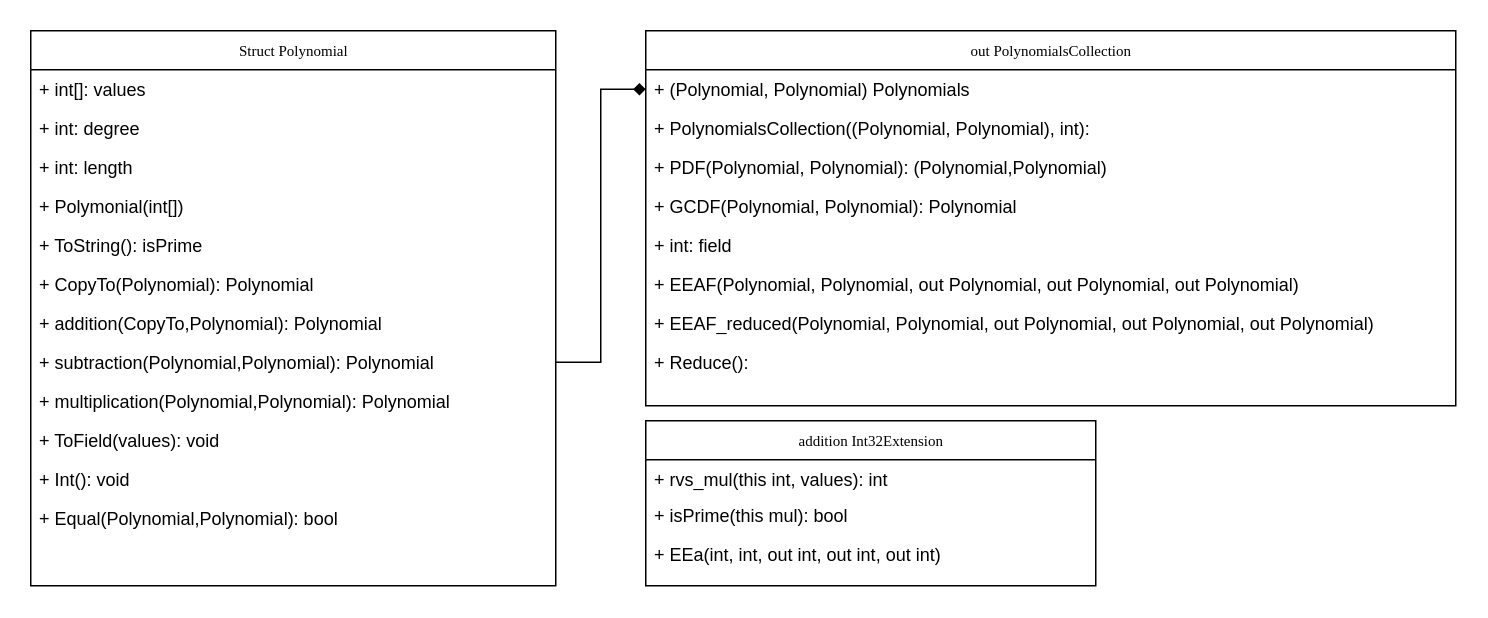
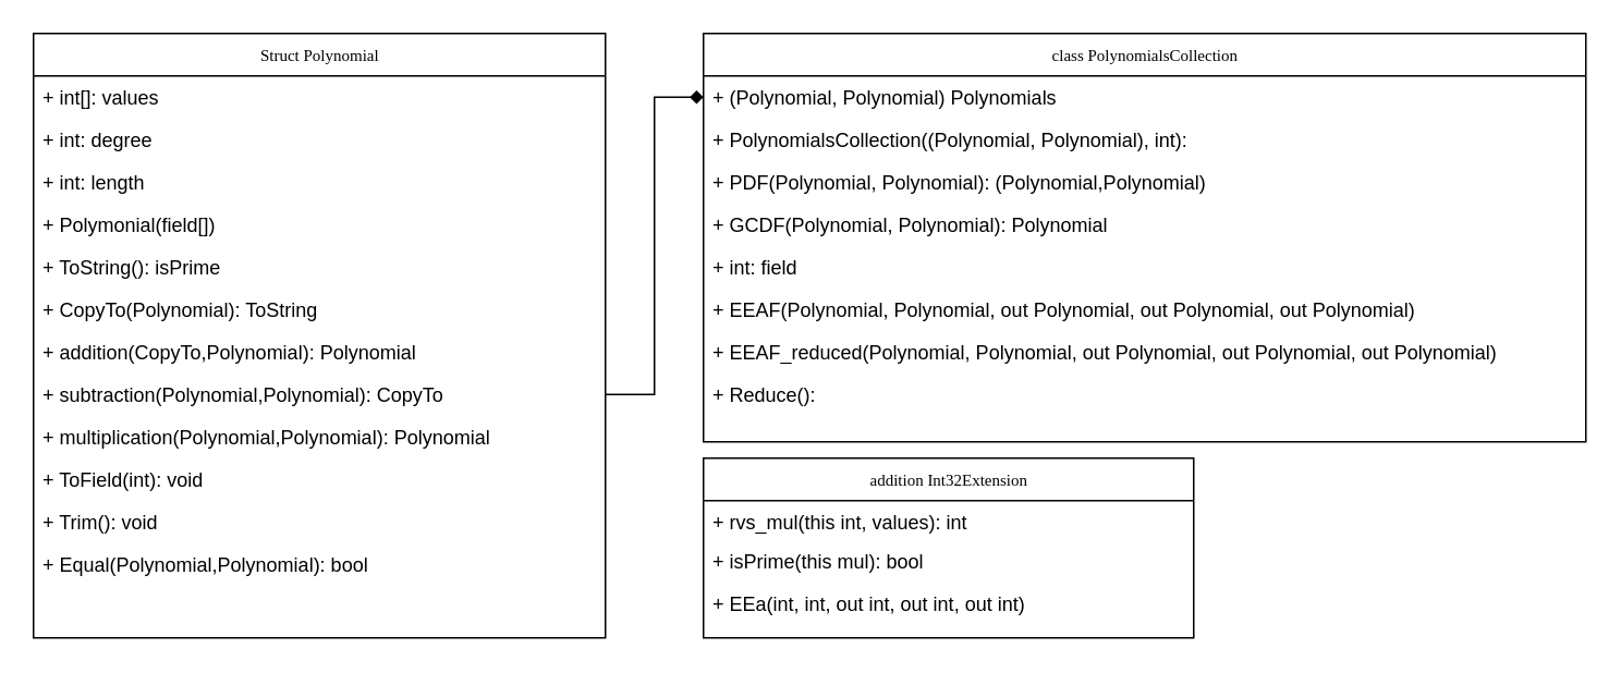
  <mxCell id="0" />
  <mxCell id="1" parent="0" />
  <mxCell id="2" value="Struct Polynomial" style="swimlane;html=1;fontStyle=0;childLayout=stackLayout;horizontal=1;startSize=26;fillColor=none;horizontalStack=0;resizeParent=1;resizeLast=0;collapsible=1;marginBottom=0;swimlaneFillColor=#ffffff;rounded=0;shadow=0;comic=0;labelBackgroundColor=none;strokeWidth=1;fontFamily=Verdana;fontSize=10;align=center;" vertex="1" parent="1"><mxGeometry x="20" y="20" width="350" height="370" as="geometry" /></mxCell>
  <mxCell id="3" value="+ int[]: values" style="text;html=1;strokeColor=none;fillColor=none;align=left;verticalAlign=top;spacingLeft=4;spacingRight=4;whiteSpace=wrap;overflow=hidden;rotatable=0;points=[[0,0.5],[1,0.5]];portConstraint=eastwest;" vertex="1" parent="2"><mxGeometry y="26" width="350" height="26" as="geometry" /></mxCell>
  <mxCell id="4" value="+ int: degree" style="text;html=1;strokeColor=none;fillColor=none;align=left;verticalAlign=top;spacingLeft=4;spacingRight=4;whiteSpace=wrap;overflow=hidden;rotatable=0;points=[[0,0.5],[1,0.5]];portConstraint=eastwest;" vertex="1" parent="2"><mxGeometry y="52" width="350" height="26" as="geometry" /></mxCell>
  <mxCell id="5" value="+ int: length" style="text;html=1;strokeColor=none;fillColor=none;align=left;verticalAlign=top;spacingLeft=4;spacingRight=4;whiteSpace=wrap;overflow=hidden;rotatable=0;points=[[0,0.5],[1,0.5]];portConstraint=eastwest;" vertex="1" parent="2"><mxGeometry y="78" width="350" height="26" as="geometry" /></mxCell>
- <mxCell id="6" value="+ Polymonial(int[])" style="text;html=1;strokeColor=none;fillColor=none;align=left;verticalAlign=top;spacingLeft=4;spacingRight=4;whiteSpace=wrap;overflow=hidden;rotatable=0;points=[[0,0.5],[1,0.5]];portConstraint=eastwest;" vertex="1" parent="2"><mxGeometry y="104" width="350" height="26" as="geometry" /></mxCell>
+ <mxCell id="6" value="+ Polymonial(field[])" style="text;html=1;strokeColor=none;fillColor=none;align=left;verticalAlign=top;spacingLeft=4;spacingRight=4;whiteSpace=wrap;overflow=hidden;rotatable=0;points=[[0,0.5],[1,0.5]];portConstraint=eastwest;" vertex="1" parent="2"><mxGeometry y="104" width="350" height="26" as="geometry" /></mxCell>
  <mxCell id="7" value="+ ToString():&amp;nbsp;isPrime" style="text;html=1;strokeColor=none;fillColor=none;align=left;verticalAlign=top;spacingLeft=4;spacingRight=4;whiteSpace=wrap;overflow=hidden;rotatable=0;points=[[0,0.5],[1,0.5]];portConstraint=eastwest;" vertex="1" parent="2"><mxGeometry y="130" width="350" height="26" as="geometry" /></mxCell>
- <mxCell id="8" value="+ CopyTo(Polynomial): Polynomial" style="text;html=1;strokeColor=none;fillColor=none;align=left;verticalAlign=top;spacingLeft=4;spacingRight=4;whiteSpace=wrap;overflow=hidden;rotatable=0;points=[[0,0.5],[1,0.5]];portConstraint=eastwest;" vertex="1" parent="2"><mxGeometry y="156" width="350" height="26" as="geometry" /></mxCell>
+ <mxCell id="8" value="+ CopyTo(Polynomial): ToString" style="text;html=1;strokeColor=none;fillColor=none;align=left;verticalAlign=top;spacingLeft=4;spacingRight=4;whiteSpace=wrap;overflow=hidden;rotatable=0;points=[[0,0.5],[1,0.5]];portConstraint=eastwest;" vertex="1" parent="2"><mxGeometry y="156" width="350" height="26" as="geometry" /></mxCell>
  <mxCell id="9" value="+ addition(CopyTo,Polynomial): Polynomial" style="text;html=1;strokeColor=none;fillColor=none;align=left;verticalAlign=top;spacingLeft=4;spacingRight=4;whiteSpace=wrap;overflow=hidden;rotatable=0;points=[[0,0.5],[1,0.5]];portConstraint=eastwest;" vertex="1" parent="2"><mxGeometry y="182" width="350" height="26" as="geometry" /></mxCell>
- <mxCell id="10" value="+ subtraction(Polynomial,Polynomial): Polynomial" style="text;html=1;strokeColor=none;fillColor=none;align=left;verticalAlign=top;spacingLeft=4;spacingRight=4;whiteSpace=wrap;overflow=hidden;rotatable=0;points=[[0,0.5],[1,0.5]];portConstraint=eastwest;" vertex="1" parent="2"><mxGeometry y="208" width="350" height="26" as="geometry" /></mxCell>
+ <mxCell id="10" value="+ subtraction(Polynomial,Polynomial): CopyTo" style="text;html=1;strokeColor=none;fillColor=none;align=left;verticalAlign=top;spacingLeft=4;spacingRight=4;whiteSpace=wrap;overflow=hidden;rotatable=0;points=[[0,0.5],[1,0.5]];portConstraint=eastwest;" vertex="1" parent="2"><mxGeometry y="208" width="350" height="26" as="geometry" /></mxCell>
  <mxCell id="11" value="+ multiplication(Polynomial,Polynomial): Polynomial" style="text;html=1;strokeColor=none;fillColor=none;align=left;verticalAlign=top;spacingLeft=4;spacingRight=4;whiteSpace=wrap;overflow=hidden;rotatable=0;points=[[0,0.5],[1,0.5]];portConstraint=eastwest;" vertex="1" parent="2"><mxGeometry y="234" width="350" height="26" as="geometry" /></mxCell>
- <mxCell id="12" value="+ ToField(values): void" style="text;html=1;strokeColor=none;fillColor=none;align=left;verticalAlign=top;spacingLeft=4;spacingRight=4;whiteSpace=wrap;overflow=hidden;rotatable=0;points=[[0,0.5],[1,0.5]];portConstraint=eastwest;" vertex="1" parent="2"><mxGeometry y="260" width="350" height="26" as="geometry" /></mxCell>
- <mxCell id="13" value="+ Int(): void" style="text;html=1;strokeColor=none;fillColor=none;align=left;verticalAlign=top;spacingLeft=4;spacingRight=4;whiteSpace=wrap;overflow=hidden;rotatable=0;points=[[0,0.5],[1,0.5]];portConstraint=eastwest;" vertex="1" parent="2"><mxGeometry y="286" width="350" height="26" as="geometry" /></mxCell>
+ <mxCell id="12" value="+ ToField(int): void" style="text;html=1;strokeColor=none;fillColor=none;align=left;verticalAlign=top;spacingLeft=4;spacingRight=4;whiteSpace=wrap;overflow=hidden;rotatable=0;points=[[0,0.5],[1,0.5]];portConstraint=eastwest;" vertex="1" parent="2"><mxGeometry y="260" width="350" height="26" as="geometry" /></mxCell>
+ <mxCell id="13" value="+ Trim(): void" style="text;html=1;strokeColor=none;fillColor=none;align=left;verticalAlign=top;spacingLeft=4;spacingRight=4;whiteSpace=wrap;overflow=hidden;rotatable=0;points=[[0,0.5],[1,0.5]];portConstraint=eastwest;" vertex="1" parent="2"><mxGeometry y="286" width="350" height="26" as="geometry" /></mxCell>
  <mxCell id="14" value="+ Equal(Polynomial,Polynomial): bool" style="text;html=1;strokeColor=none;fillColor=none;align=left;verticalAlign=top;spacingLeft=4;spacingRight=4;whiteSpace=wrap;overflow=hidden;rotatable=0;points=[[0,0.5],[1,0.5]];portConstraint=eastwest;" vertex="1" parent="2"><mxGeometry y="312" width="350" height="26" as="geometry" /></mxCell>
- <mxCell id="15" value="out PolynomialsCollection" style="swimlane;html=1;fontStyle=0;childLayout=stackLayout;horizontal=1;startSize=26;fillColor=none;horizontalStack=0;resizeParent=1;resizeLast=0;collapsible=1;marginBottom=0;swimlaneFillColor=#ffffff;rounded=0;shadow=0;comic=0;labelBackgroundColor=none;strokeWidth=1;fontFamily=Verdana;fontSize=10;align=center;" vertex="1" parent="1"><mxGeometry x="430" y="20" width="540" height="250" as="geometry" /></mxCell>
+ <mxCell id="15" value="class PolynomialsCollection" style="swimlane;html=1;fontStyle=0;childLayout=stackLayout;horizontal=1;startSize=26;fillColor=none;horizontalStack=0;resizeParent=1;resizeLast=0;collapsible=1;marginBottom=0;swimlaneFillColor=#ffffff;rounded=0;shadow=0;comic=0;labelBackgroundColor=none;strokeWidth=1;fontFamily=Verdana;fontSize=10;align=center;" vertex="1" parent="1"><mxGeometry x="430" y="20" width="540" height="250" as="geometry" /></mxCell>
  <mxCell id="16" value="+ (Polynomial, Polynomial) Polynomials" style="text;html=1;strokeColor=none;fillColor=none;align=left;verticalAlign=top;spacingLeft=4;spacingRight=4;whiteSpace=wrap;overflow=hidden;rotatable=0;points=[[0,0.5],[1,0.5]];portConstraint=eastwest;" vertex="1" parent="15"><mxGeometry y="26" width="540" height="26" as="geometry" /></mxCell>
  <mxCell id="17" value="+ PolynomialsCollection((Polynomial, Polynomial), int):" style="text;html=1;strokeColor=none;fillColor=none;align=left;verticalAlign=top;spacingLeft=4;spacingRight=4;whiteSpace=wrap;overflow=hidden;rotatable=0;points=[[0,0.5],[1,0.5]];portConstraint=eastwest;" vertex="1" parent="15"><mxGeometry y="52" width="540" height="26" as="geometry" /></mxCell>
  <mxCell id="18" value="+ PDF(Polynomial, Polynomial): (Polynomial,Polynomial)" style="text;html=1;strokeColor=none;fillColor=none;align=left;verticalAlign=top;spacingLeft=4;spacingRight=4;whiteSpace=wrap;overflow=hidden;rotatable=0;points=[[0,0.5],[1,0.5]];portConstraint=eastwest;" vertex="1" parent="15"><mxGeometry y="78" width="540" height="26" as="geometry" /></mxCell>
  <mxCell id="19" value="+ GCDF(Polynomial, Polynomial): Polynomial" style="text;html=1;strokeColor=none;fillColor=none;align=left;verticalAlign=top;spacingLeft=4;spacingRight=4;whiteSpace=wrap;overflow=hidden;rotatable=0;points=[[0,0.5],[1,0.5]];portConstraint=eastwest;" vertex="1" parent="15"><mxGeometry y="104" width="540" height="26" as="geometry" /></mxCell>
  <mxCell id="20" value="+ int: field" style="text;html=1;strokeColor=none;fillColor=none;align=left;verticalAlign=top;spacingLeft=4;spacingRight=4;whiteSpace=wrap;overflow=hidden;rotatable=0;points=[[0,0.5],[1,0.5]];portConstraint=eastwest;" vertex="1" parent="15"><mxGeometry y="130" width="540" height="26" as="geometry" /></mxCell>
  <mxCell id="21" value="+ EEAF(Polynomial, Polynomial, out Polynomial, out Polynomial, out Polynomial)" style="text;html=1;strokeColor=none;fillColor=none;align=left;verticalAlign=top;spacingLeft=4;spacingRight=4;whiteSpace=wrap;overflow=hidden;rotatable=0;points=[[0,0.5],[1,0.5]];portConstraint=eastwest;" vertex="1" parent="15"><mxGeometry y="156" width="540" height="26" as="geometry" /></mxCell>
  <mxCell id="22" value="+ EEAF_reduced(Polynomial, Polynomial, out Polynomial, out Polynomial, out Polynomial)" style="text;html=1;strokeColor=none;fillColor=none;align=left;verticalAlign=top;spacingLeft=4;spacingRight=4;whiteSpace=wrap;overflow=hidden;rotatable=0;points=[[0,0.5],[1,0.5]];portConstraint=eastwest;" vertex="1" parent="15"><mxGeometry y="182" width="540" height="26" as="geometry" /></mxCell>
  <mxCell id="23" value="+ Reduce():" style="text;html=1;strokeColor=none;fillColor=none;align=left;verticalAlign=top;spacingLeft=4;spacingRight=4;whiteSpace=wrap;overflow=hidden;rotatable=0;points=[[0,0.5],[1,0.5]];portConstraint=eastwest;" vertex="1" parent="15"><mxGeometry y="208" width="540" height="26" as="geometry" /></mxCell>
  <mxCell id="24" value="addition Int32Extension" style="swimlane;html=1;fontStyle=0;childLayout=stackLayout;horizontal=1;startSize=26;fillColor=none;horizontalStack=0;resizeParent=1;resizeLast=0;collapsible=1;marginBottom=0;swimlaneFillColor=#ffffff;rounded=0;shadow=0;comic=0;labelBackgroundColor=none;strokeWidth=1;fontFamily=Verdana;fontSize=10;align=center;" vertex="1" parent="1"><mxGeometry x="430" y="280" width="300" height="110" as="geometry" /></mxCell>
  <mxCell id="25" value="+ rvs_mul(this int, values): int" style="text;html=1;strokeColor=none;fillColor=none;align=left;verticalAlign=top;spacingLeft=4;spacingRight=4;whiteSpace=wrap;overflow=hidden;rotatable=0;points=[[0,0.5],[1,0.5]];portConstraint=eastwest;" vertex="1" parent="24"><mxGeometry y="26" width="300" height="24" as="geometry" /></mxCell>
  <mxCell id="26" value="+ isPrime(this mul): bool" style="text;html=1;strokeColor=none;fillColor=none;align=left;verticalAlign=top;spacingLeft=4;spacingRight=4;whiteSpace=wrap;overflow=hidden;rotatable=0;points=[[0,0.5],[1,0.5]];portConstraint=eastwest;" vertex="1" parent="24"><mxGeometry y="50" width="300" height="26" as="geometry" /></mxCell>
  <mxCell id="27" value="+ EEa(int, int, out int, out int, out int)" style="text;html=1;strokeColor=none;fillColor=none;align=left;verticalAlign=top;spacingLeft=4;spacingRight=4;whiteSpace=wrap;overflow=hidden;rotatable=0;points=[[0,0.5],[1,0.5]];portConstraint=eastwest;" vertex="1" parent="24"><mxGeometry y="76" width="300" height="26" as="geometry" /></mxCell>
  <mxCell id="28" style="edgeStyle=orthogonalEdgeStyle;rounded=0;orthogonalLoop=1;jettySize=auto;html=1;entryX=0;entryY=0.5;entryDx=0;entryDy=0;endArrow=diamond;" edge="1" parent="1" source="10" target="16"><mxGeometry relative="1" as="geometry" /></mxCell>
